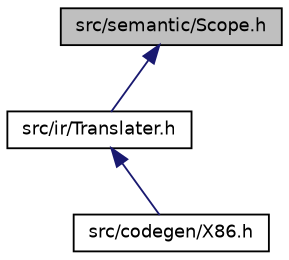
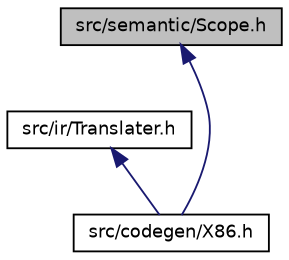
  digraph {
    node [color=black fillcolor=white fontname=Helvetica fontsize=10 shape=record style=filled]
    edge [color=midnightblue dir=back fontname=Helvetica fontsize=10 labelfontname=Helvetica labelfontsize=10 style=solid]
    n1 [fillcolor=grey75 fontcolor=black height=0.2 label="src/semantic/Scope.h" width=0.4]
    n2 [height=0.2 label="src/ir/Translater.h" width=0.4]
    n3 [height=0.2 label="src/codegen/X86.h" width=0.4]
-   n1 -> n2
+   n1 -> n3
    n2 -> n3
  }
